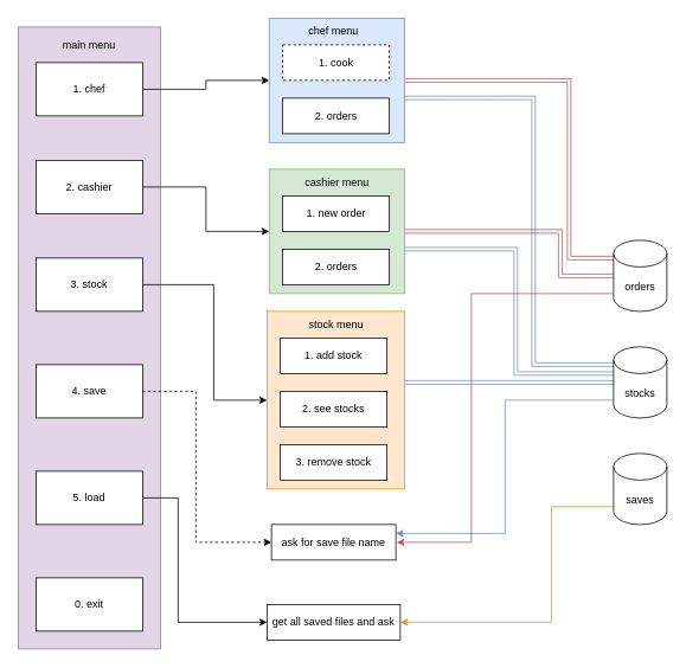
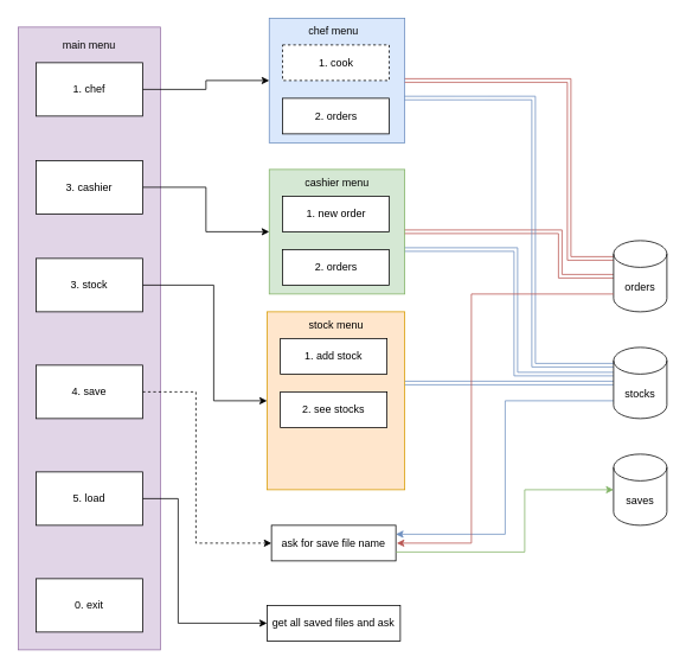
  <mxCell id="0" />
  <mxCell id="1" parent="0" />
  <mxCell id="2" value="" style="rounded=0;whiteSpace=wrap;html=1;fillColor=#e1d5e7;strokeColor=#9673a6;" vertex="1" parent="1"><mxGeometry x="20" y="30" width="160" height="700" as="geometry" /></mxCell>
  <mxCell id="3" value="" style="rounded=0;whiteSpace=wrap;html=1;fillColor=#ffe6cc;strokeColor=#d79b00;" vertex="1" parent="1"><mxGeometry x="300" y="350" width="155" height="200" as="geometry" /></mxCell>
  <mxCell id="4" value="" style="rounded=0;whiteSpace=wrap;html=1;fillColor=#d5e8d4;strokeColor=#82b366;" vertex="1" parent="1"><mxGeometry x="302.5" y="190" width="152.5" height="140" as="geometry" /></mxCell>
  <mxCell id="5" value="" style="rounded=0;whiteSpace=wrap;html=1;fillColor=#dae8fc;strokeColor=#6c8ebf;" vertex="1" parent="1"><mxGeometry x="302.5" y="20" width="152.5" height="140" as="geometry" /></mxCell>
  <mxCell id="6" style="edgeStyle=orthogonalEdgeStyle;rounded=0;orthogonalLoop=1;jettySize=auto;html=1;entryX=0;entryY=0.5;entryDx=0;entryDy=0;" edge="1" parent="1" source="7" target="5"><mxGeometry relative="1" as="geometry" /></mxCell>
  <mxCell id="7" value="1. chef" style="rounded=0;whiteSpace=wrap;html=1;" vertex="1" parent="1"><mxGeometry x="40" y="70" width="120" height="60" as="geometry" /></mxCell>
  <mxCell id="8" style="edgeStyle=orthogonalEdgeStyle;rounded=0;orthogonalLoop=1;jettySize=auto;html=1;entryX=0;entryY=0.5;entryDx=0;entryDy=0;" edge="1" parent="1" source="9" target="4"><mxGeometry relative="1" as="geometry" /></mxCell>
- <mxCell id="9" value="2. cashier" style="rounded=0;whiteSpace=wrap;html=1;" vertex="1" parent="1"><mxGeometry x="40" y="180" width="120" height="60" as="geometry" /></mxCell>
+ <mxCell id="9" value="3. cashier" style="rounded=0;whiteSpace=wrap;html=1;" vertex="1" parent="1"><mxGeometry x="40" y="180" width="120" height="60" as="geometry" /></mxCell>
  <mxCell id="10" style="edgeStyle=orthogonalEdgeStyle;rounded=0;orthogonalLoop=1;jettySize=auto;html=1;entryX=0;entryY=0.5;entryDx=0;entryDy=0;" edge="1" parent="1" source="11" target="3"><mxGeometry relative="1" as="geometry"><Array as="points"><mxPoint x="240" y="320" /><mxPoint x="240" y="450" /></Array></mxGeometry></mxCell>
  <mxCell id="11" value="3. stock" style="rounded=0;whiteSpace=wrap;html=1;" vertex="1" parent="1"><mxGeometry x="40" y="290" width="120" height="60" as="geometry" /></mxCell>
  <mxCell id="12" style="edgeStyle=orthogonalEdgeStyle;rounded=0;orthogonalLoop=1;jettySize=auto;html=1;entryX=0;entryY=0.5;entryDx=0;entryDy=0;dashed=1;" edge="1" parent="1" source="13" target="34"><mxGeometry relative="1" as="geometry"><Array as="points"><mxPoint x="220" y="440" /><mxPoint x="220" y="610" /></Array></mxGeometry></mxCell>
  <mxCell id="13" value="4. save" style="rounded=0;whiteSpace=wrap;html=1;" vertex="1" parent="1"><mxGeometry x="40" y="410" width="120" height="60" as="geometry" /></mxCell>
  <mxCell id="14" style="edgeStyle=orthogonalEdgeStyle;rounded=0;orthogonalLoop=1;jettySize=auto;html=1;entryX=0;entryY=0.5;entryDx=0;entryDy=0;" edge="1" parent="1" source="15" target="35"><mxGeometry relative="1" as="geometry"><Array as="points"><mxPoint x="200" y="560" /><mxPoint x="200" y="700" /></Array></mxGeometry></mxCell>
  <mxCell id="15" value="5. load" style="rounded=0;whiteSpace=wrap;html=1;" vertex="1" parent="1"><mxGeometry x="40" y="530" width="120" height="60" as="geometry" /></mxCell>
  <mxCell id="16" value="0. exit" style="rounded=0;whiteSpace=wrap;html=1;" vertex="1" parent="1"><mxGeometry x="40" y="650" width="120" height="60" as="geometry" /></mxCell>
  <mxCell id="17" value="1. cook" style="rounded=0;whiteSpace=wrap;html=1;dashed=1;" vertex="1" parent="1"><mxGeometry x="317.5" y="50" width="120" height="40" as="geometry" /></mxCell>
  <mxCell id="18" style="edgeStyle=orthogonalEdgeStyle;rounded=0;orthogonalLoop=1;jettySize=auto;html=1;entryX=1;entryY=0.5;entryDx=0;entryDy=0;shape=link;fillColor=#f8cecc;strokeColor=#b85450;" edge="1" parent="1" source="20" target="5"><mxGeometry relative="1" as="geometry"><Array as="points"><mxPoint x="640" y="290" /><mxPoint x="640" y="90" /></Array></mxGeometry></mxCell>
  <mxCell id="19" style="edgeStyle=orthogonalEdgeStyle;rounded=0;orthogonalLoop=1;jettySize=auto;html=1;entryX=1;entryY=0.5;entryDx=0;entryDy=0;shape=link;fillColor=#f8cecc;strokeColor=#b85450;" edge="1" parent="1" source="20" target="4"><mxGeometry relative="1" as="geometry"><Array as="points"><mxPoint x="630" y="310" /><mxPoint x="630" y="260" /></Array></mxGeometry></mxCell>
  <mxCell id="20" value="orders" style="shape=cylinder3;whiteSpace=wrap;html=1;boundedLbl=1;backgroundOutline=1;size=15;" vertex="1" parent="1"><mxGeometry x="690" y="270" width="60" height="80" as="geometry" /></mxCell>
  <mxCell id="21" style="edgeStyle=orthogonalEdgeStyle;rounded=0;orthogonalLoop=1;jettySize=auto;html=1;shape=link;fillColor=#dae8fc;strokeColor=#6c8ebf;" edge="1" parent="1" source="25"><mxGeometry relative="1" as="geometry"><mxPoint x="455" y="430" as="targetPoint" /><Array as="points"><mxPoint x="455" y="430" /></Array></mxGeometry></mxCell>
  <mxCell id="22" style="edgeStyle=orthogonalEdgeStyle;rounded=0;orthogonalLoop=1;jettySize=auto;html=1;shape=link;fillColor=#dae8fc;strokeColor=#6c8ebf;" edge="1" parent="1" source="25"><mxGeometry relative="1" as="geometry"><mxPoint x="455" y="280" as="targetPoint" /><Array as="points"><mxPoint x="580" y="420" /><mxPoint x="580" y="280" /></Array></mxGeometry></mxCell>
  <mxCell id="23" style="edgeStyle=orthogonalEdgeStyle;rounded=0;orthogonalLoop=1;jettySize=auto;html=1;entryX=0.996;entryY=0.641;entryDx=0;entryDy=0;shape=link;fillColor=#dae8fc;strokeColor=#6c8ebf;entryPerimeter=0;" edge="1" parent="1" source="25" target="5"><mxGeometry relative="1" as="geometry"><Array as="points"><mxPoint x="600" y="410" /><mxPoint x="600" y="110" /><mxPoint x="454" y="110" /></Array></mxGeometry></mxCell>
  <mxCell id="24" style="edgeStyle=orthogonalEdgeStyle;rounded=0;orthogonalLoop=1;jettySize=auto;html=1;entryX=1;entryY=0.25;entryDx=0;entryDy=0;fillColor=#dae8fc;strokeColor=#6c8ebf;" edge="1" parent="1" source="25" target="34"><mxGeometry relative="1" as="geometry"><Array as="points"><mxPoint x="568" y="450" /><mxPoint x="568" y="600" /></Array></mxGeometry></mxCell>
  <mxCell id="25" value="stocks" style="shape=cylinder3;whiteSpace=wrap;html=1;boundedLbl=1;backgroundOutline=1;size=15;" vertex="1" parent="1"><mxGeometry x="690" y="390" width="60" height="80" as="geometry" /></mxCell>
- <mxCell id="26" style="edgeStyle=orthogonalEdgeStyle;rounded=0;orthogonalLoop=1;jettySize=auto;html=1;entryX=1;entryY=0.5;entryDx=0;entryDy=0;fillColor=#ffe6cc;strokeColor=#d79b00;" edge="1" parent="1" source="27" target="35"><mxGeometry relative="1" as="geometry"><Array as="points"><mxPoint x="620" y="570" /><mxPoint x="620" y="700" /></Array></mxGeometry></mxCell>
  <mxCell id="27" value="saves" style="shape=cylinder3;whiteSpace=wrap;html=1;boundedLbl=1;backgroundOutline=1;size=15;" vertex="1" parent="1"><mxGeometry x="690" y="510" width="60" height="80" as="geometry" /></mxCell>
  <mxCell id="28" value="2. orders" style="rounded=0;whiteSpace=wrap;html=1;" vertex="1" parent="1"><mxGeometry x="317.5" y="110" width="120" height="40" as="geometry" /></mxCell>
  <mxCell id="29" value="1. new order" style="rounded=0;whiteSpace=wrap;html=1;" vertex="1" parent="1"><mxGeometry x="317.5" y="220" width="120" height="40" as="geometry" /></mxCell>
  <mxCell id="30" value="2. orders" style="rounded=0;whiteSpace=wrap;html=1;" vertex="1" parent="1"><mxGeometry x="317.5" y="280" width="120" height="40" as="geometry" /></mxCell>
  <mxCell id="31" value="1. add stock" style="rounded=0;whiteSpace=wrap;html=1;" vertex="1" parent="1"><mxGeometry x="315" y="380" width="120" height="40" as="geometry" /></mxCell>
  <mxCell id="32" value="2. see stocks" style="rounded=0;whiteSpace=wrap;html=1;" vertex="1" parent="1"><mxGeometry x="315" y="440" width="120" height="40" as="geometry" /></mxCell>
- <mxCell id="33" value="3. remove stock" style="rounded=0;whiteSpace=wrap;html=1;" vertex="1" parent="1"><mxGeometry x="315" y="500" width="120" height="40" as="geometry" /></mxCell>
  <mxCell id="34" value="ask for save file name" style="rounded=0;whiteSpace=wrap;html=1;" vertex="1" parent="1"><mxGeometry x="305" y="590" width="140" height="40" as="geometry" /></mxCell>
  <mxCell id="35" value="get all saved files and ask" style="rounded=0;whiteSpace=wrap;html=1;" vertex="1" parent="1"><mxGeometry x="300" y="680" width="150" height="40" as="geometry" /></mxCell>
  <mxCell id="36" value="chef menu" style="text;strokeColor=none;fillColor=none;align=center;verticalAlign=middle;spacingLeft=4;spacingRight=4;overflow=hidden;points=[[0,0.5],[1,0.5]];portConstraint=eastwest;rotatable=0;whiteSpace=wrap;html=1;" vertex="1" parent="1"><mxGeometry x="335" y="20" width="80" height="30" as="geometry" /></mxCell>
  <mxCell id="37" value="cashier menu" style="text;strokeColor=none;fillColor=none;align=center;verticalAlign=middle;spacingLeft=4;spacingRight=4;overflow=hidden;points=[[0,0.5],[1,0.5]];portConstraint=eastwest;rotatable=0;whiteSpace=wrap;html=1;" vertex="1" parent="1"><mxGeometry x="328.75" y="190" width="100" height="30" as="geometry" /></mxCell>
  <mxCell id="38" value="stock menu" style="text;strokeColor=none;fillColor=none;align=center;verticalAlign=middle;spacingLeft=4;spacingRight=4;overflow=hidden;points=[[0,0.5],[1,0.5]];portConstraint=eastwest;rotatable=0;whiteSpace=wrap;html=1;" vertex="1" parent="1"><mxGeometry x="337.5" y="350" width="80" height="30" as="geometry" /></mxCell>
  <mxCell id="39" value="main menu" style="text;strokeColor=none;fillColor=none;align=center;verticalAlign=middle;spacingLeft=4;spacingRight=4;overflow=hidden;points=[[0,0.5],[1,0.5]];portConstraint=eastwest;rotatable=0;whiteSpace=wrap;html=1;" vertex="1" parent="1"><mxGeometry x="60" y="35" width="80" height="30" as="geometry" /></mxCell>
  <mxCell id="40" style="edgeStyle=orthogonalEdgeStyle;rounded=0;orthogonalLoop=1;jettySize=auto;html=1;fillColor=#f8cecc;strokeColor=#b85450;" edge="1" parent="1" source="20"><mxGeometry relative="1" as="geometry"><mxPoint x="446" y="610" as="targetPoint" /><Array as="points"><mxPoint x="530" y="330" /><mxPoint x="530" y="610" /><mxPoint x="446" y="610" /></Array></mxGeometry></mxCell>
+ <mxCell id="41" style="edgeStyle=orthogonalEdgeStyle;rounded=0;orthogonalLoop=1;jettySize=auto;html=1;entryX=0;entryY=0.5;entryDx=0;entryDy=0;entryPerimeter=0;fillColor=#d5e8d4;strokeColor=#82b366;" edge="1" parent="1" source="34" target="27"><mxGeometry relative="1" as="geometry"><Array as="points"><mxPoint x="590" y="620" /><mxPoint x="590" y="550" /></Array></mxGeometry></mxCell>
